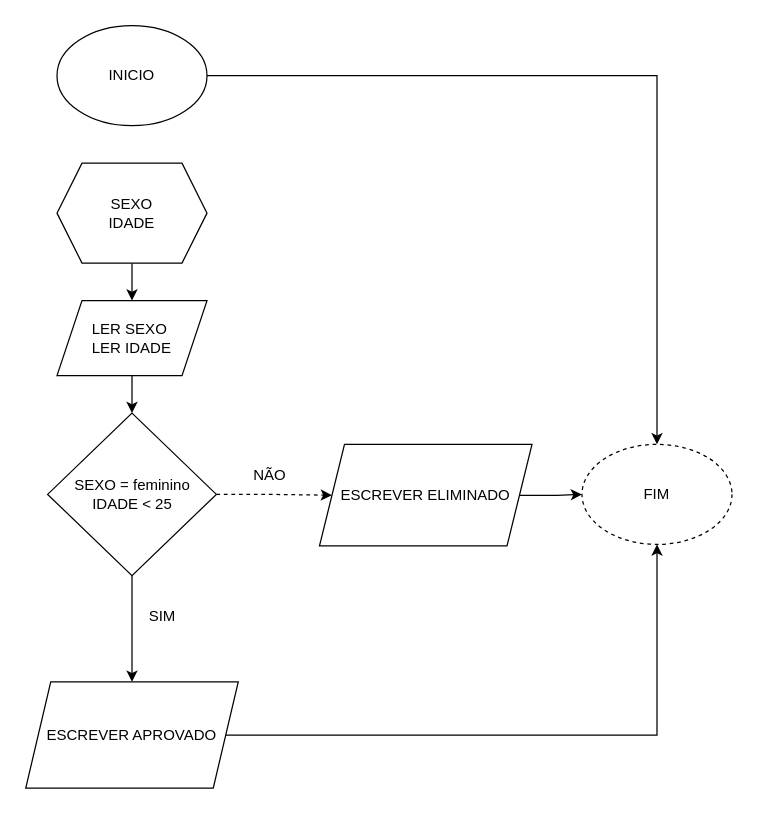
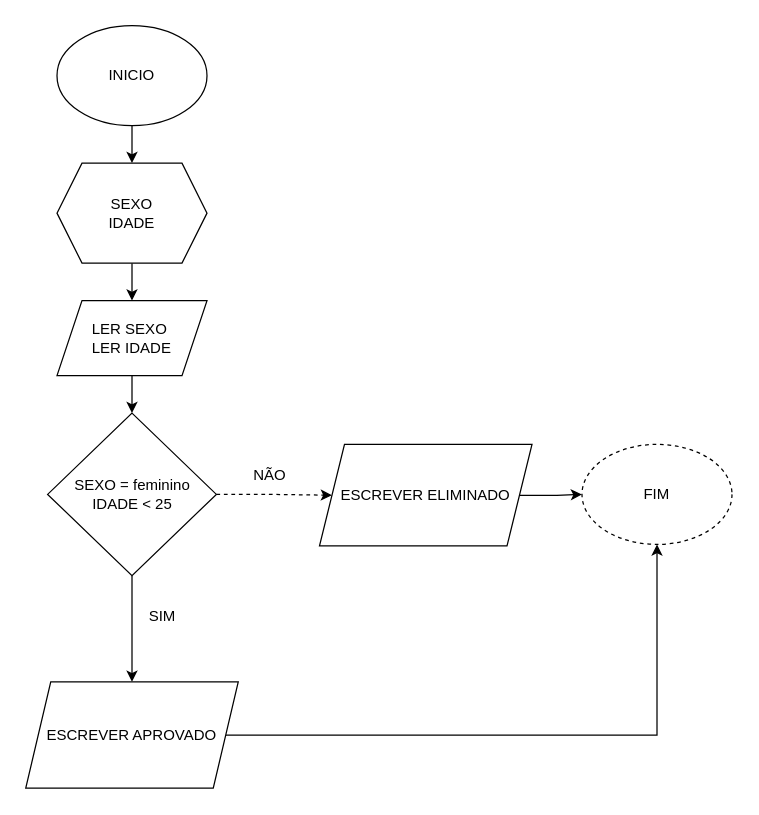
  <mxCell id="0" />
  <mxCell id="1" parent="0" />
- <mxCell id="2" value="" style="edgeStyle=orthogonalEdgeStyle;rounded=0;orthogonalLoop=1;jettySize=auto;html=1;" edge="1" parent="1" source="3" target="11"><mxGeometry relative="1" as="geometry" /></mxCell>
+ <mxCell id="2" value="" style="edgeStyle=orthogonalEdgeStyle;rounded=0;orthogonalLoop=1;jettySize=auto;html=1;" edge="1" parent="1" source="3" target="5"><mxGeometry relative="1" as="geometry" /></mxCell>
  <mxCell id="3" value="INICIO" style="ellipse;whiteSpace=wrap;html=1;rounded=0;" vertex="1" parent="1"><mxGeometry x="45" y="20" width="120" height="80" as="geometry" /></mxCell>
  <mxCell id="4" value="" style="edgeStyle=orthogonalEdgeStyle;rounded=0;orthogonalLoop=1;jettySize=auto;html=1;" edge="1" parent="1" source="5" target="7"><mxGeometry relative="1" as="geometry" /></mxCell>
  <mxCell id="5" value="SEXO&lt;br&gt;IDADE" style="shape=hexagon;perimeter=hexagonPerimeter2;whiteSpace=wrap;html=1;fixedSize=1;rounded=0;" vertex="1" parent="1"><mxGeometry x="45" y="130" width="120" height="80" as="geometry" /></mxCell>
  <mxCell id="6" value="" style="edgeStyle=orthogonalEdgeStyle;rounded=0;orthogonalLoop=1;jettySize=auto;html=1;" edge="1" parent="1" source="7" target="10"><mxGeometry relative="1" as="geometry" /></mxCell>
  <mxCell id="7" value="LER SEXO&amp;nbsp;&lt;div&gt;LER IDADE&lt;/div&gt;" style="shape=parallelogram;perimeter=parallelogramPerimeter;whiteSpace=wrap;html=1;fixedSize=1;rounded=0;" vertex="1" parent="1"><mxGeometry x="45" y="240" width="120" height="60" as="geometry" /></mxCell>
  <mxCell id="8" value="" style="edgeStyle=orthogonalEdgeStyle;rounded=0;orthogonalLoop=1;jettySize=auto;html=1;dashed=1;" edge="1" parent="1" source="10" target="13"><mxGeometry relative="1" as="geometry" /></mxCell>
  <mxCell id="9" value="" style="edgeStyle=orthogonalEdgeStyle;rounded=0;orthogonalLoop=1;jettySize=auto;html=1;entryX=0.5;entryY=0;entryDx=0;entryDy=0;" edge="1" parent="1" source="10" target="17"><mxGeometry relative="1" as="geometry"><mxPoint x="105" y="540" as="targetPoint" /></mxGeometry></mxCell>
  <mxCell id="10" value="SEXO = feminino&lt;br&gt;IDADE &amp;lt; 25" style="rhombus;whiteSpace=wrap;html=1;rounded=0;" vertex="1" parent="1"><mxGeometry x="37.5" y="330" width="135" height="130" as="geometry" /></mxCell>
  <mxCell id="11" value="FIM" style="ellipse;whiteSpace=wrap;html=1;rounded=0;dashed=1;" vertex="1" parent="1"><mxGeometry x="465" y="355" width="120" height="80" as="geometry" /></mxCell>
  <mxCell id="12" value="" style="edgeStyle=orthogonalEdgeStyle;rounded=0;orthogonalLoop=1;jettySize=auto;html=1;" edge="1" parent="1" source="13" target="11"><mxGeometry relative="1" as="geometry" /></mxCell>
  <mxCell id="13" value="ESCREVER ELIMINADO" style="shape=parallelogram;perimeter=parallelogramPerimeter;whiteSpace=wrap;html=1;fixedSize=1;rounded=0;" vertex="1" parent="1"><mxGeometry x="255" y="355" width="170" height="81.25" as="geometry" /></mxCell>
  <mxCell id="14" value="NÃO" style="text;html=1;align=center;verticalAlign=middle;resizable=0;points=[];autosize=1;strokeColor=none;fillColor=none;rounded=0;" vertex="1" parent="1"><mxGeometry x="190" y="365" width="50" height="30" as="geometry" /></mxCell>
  <mxCell id="15" value="SIM" style="text;html=1;align=center;verticalAlign=middle;resizable=0;points=[];autosize=1;strokeColor=none;fillColor=none;rounded=0;" vertex="1" parent="1"><mxGeometry x="109" y="478" width="40" height="30" as="geometry" /></mxCell>
  <mxCell id="16" style="edgeStyle=orthogonalEdgeStyle;rounded=0;orthogonalLoop=1;jettySize=auto;html=1;entryX=0.5;entryY=1;entryDx=0;entryDy=0;" edge="1" parent="1" source="17" target="11"><mxGeometry relative="1" as="geometry" /></mxCell>
  <mxCell id="17" value="ESCREVER APROVADO" style="shape=parallelogram;perimeter=parallelogramPerimeter;whiteSpace=wrap;html=1;fixedSize=1;rounded=0;" vertex="1" parent="1"><mxGeometry x="20" y="545" width="170" height="85" as="geometry" /></mxCell>
